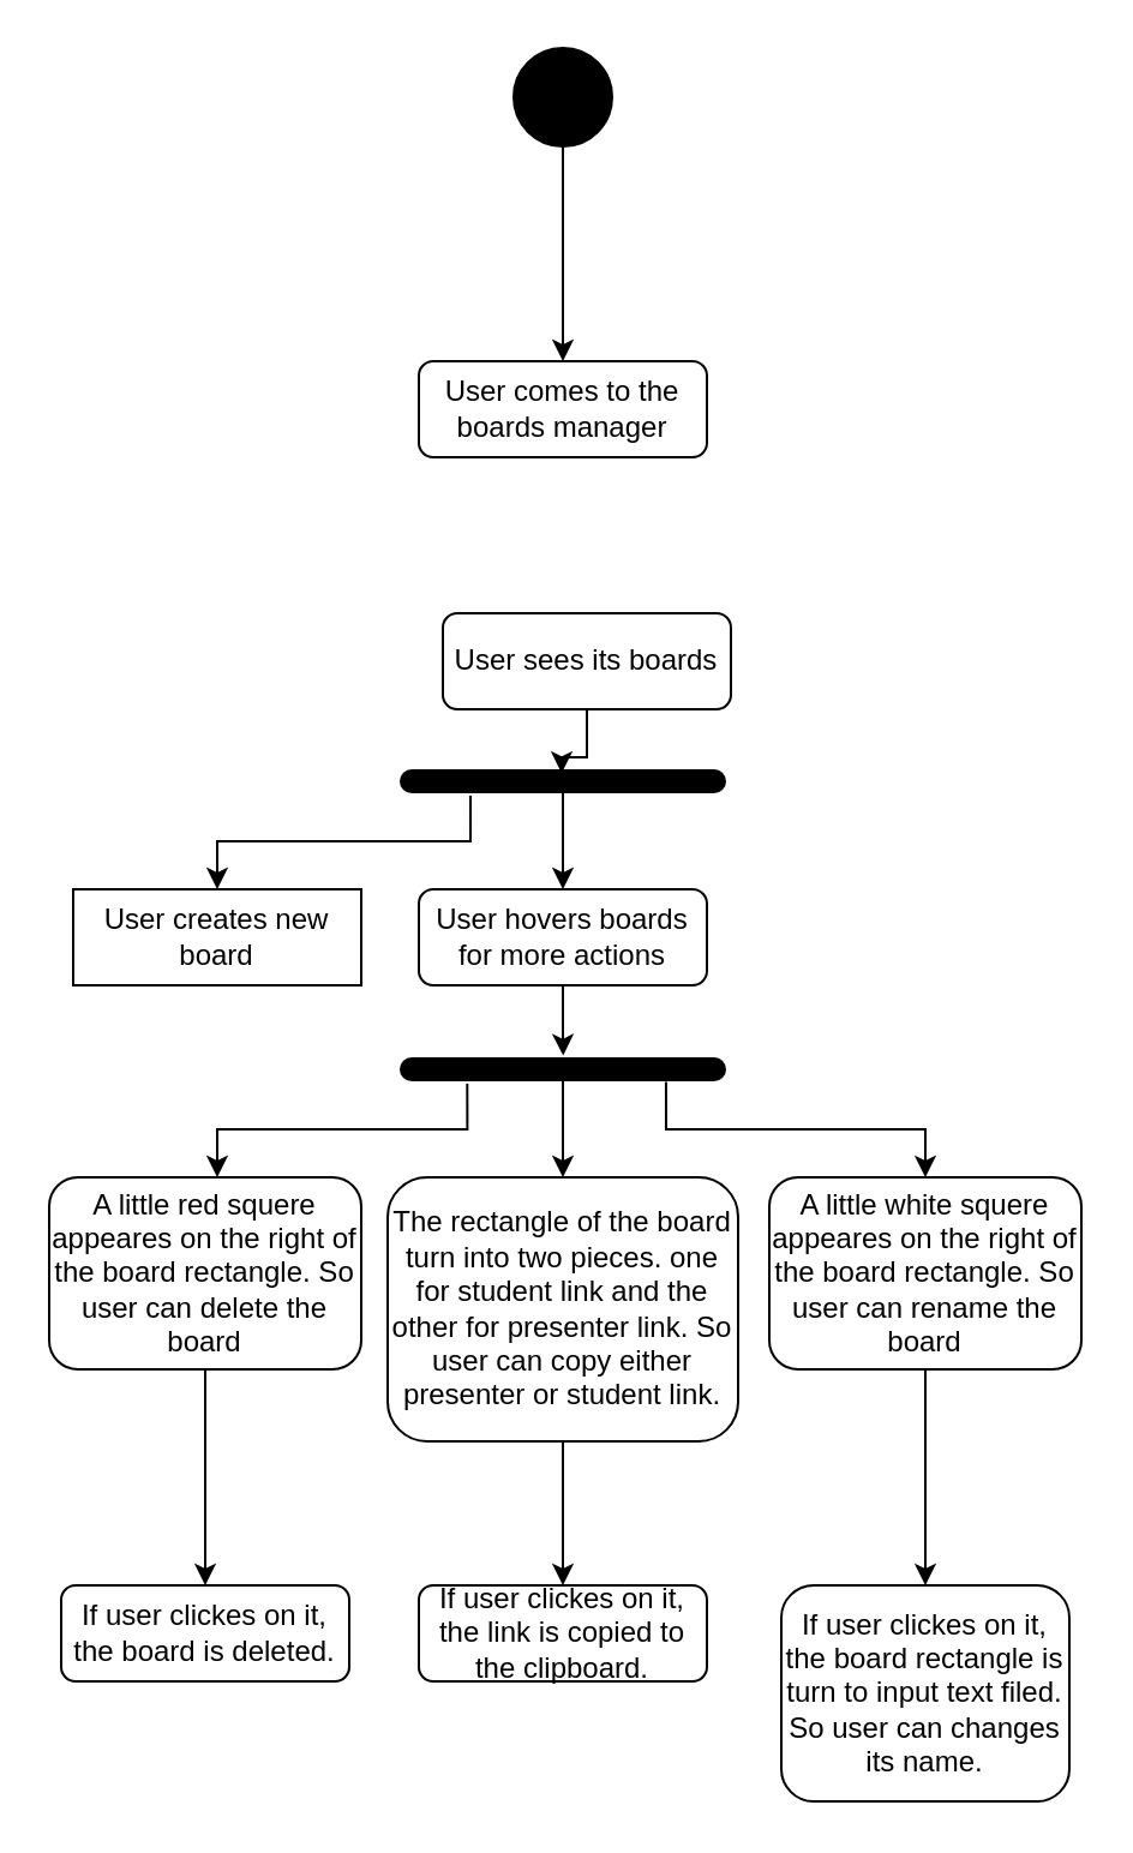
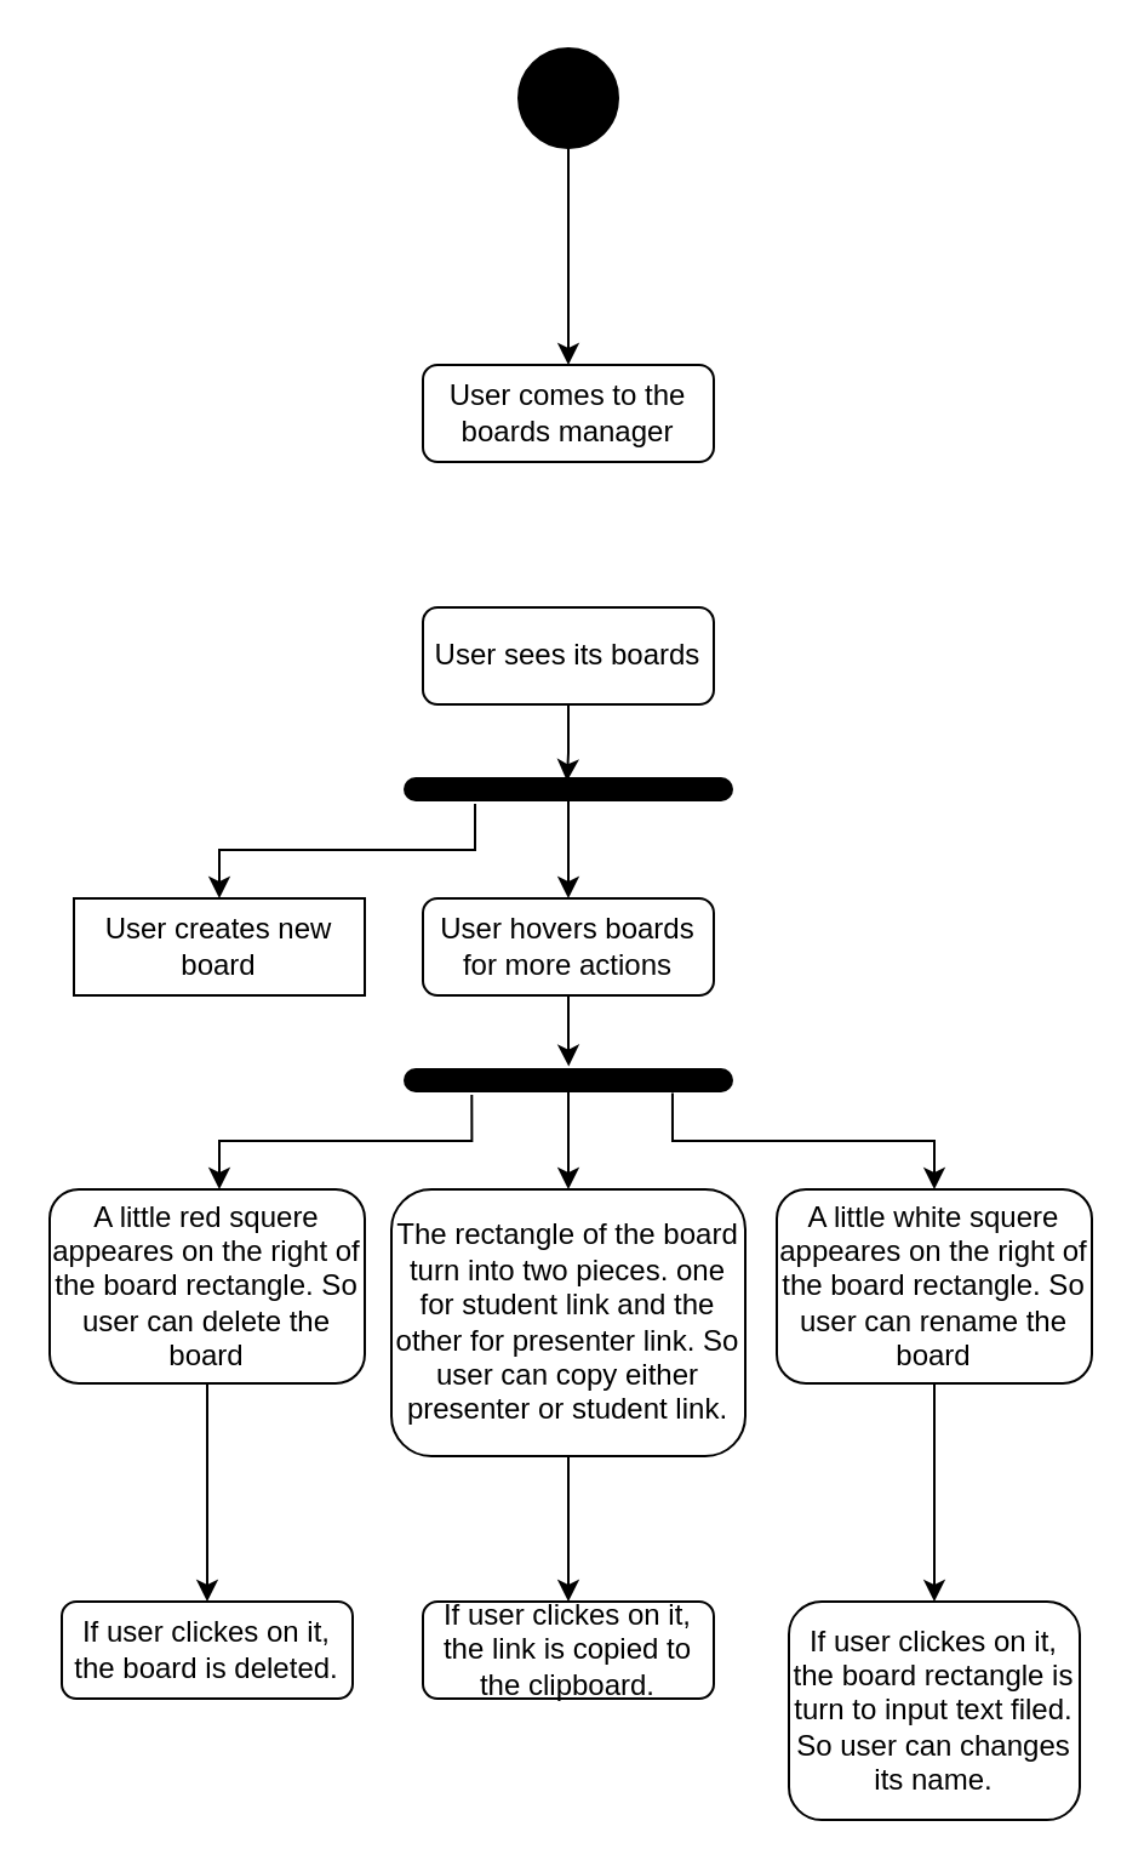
  <mxCell id="0" />
  <mxCell id="1" parent="0" />
  <mxCell id="2" value="User comes to the boards manager" style="rounded=1;whiteSpace=wrap;html=1;fontSize=12;glass=0;strokeWidth=1;shadow=0;" parent="1" vertex="1"><mxGeometry x="174" y="150" width="120" height="40" as="geometry" /></mxCell>
  <mxCell id="3" style="edgeStyle=orthogonalEdgeStyle;rounded=0;orthogonalLoop=1;jettySize=auto;html=1;entryX=0.5;entryY=0;entryDx=0;entryDy=0;" edge="1" parent="1" source="4" target="2"><mxGeometry relative="1" as="geometry" /></mxCell>
  <mxCell id="4" value="" style="shape=ellipse;html=1;fillColor=#000000;strokeWidth=2;verticalLabelPosition=bottom;verticalAlignment=top;perimeter=ellipsePerimeter;" vertex="1" parent="1"><mxGeometry x="214" y="20" width="40" height="40" as="geometry" /></mxCell>
  <mxCell id="5" style="edgeStyle=orthogonalEdgeStyle;rounded=0;orthogonalLoop=1;jettySize=auto;html=1;entryX=0.162;entryY=0.504;entryDx=0;entryDy=0;entryPerimeter=0;" edge="1" parent="1" source="6" target="8"><mxGeometry relative="1" as="geometry" /></mxCell>
- <mxCell id="6" value="User sees its boards" style="rounded=1;whiteSpace=wrap;html=1;fontSize=12;glass=0;strokeWidth=1;shadow=0;" vertex="1" parent="1"><mxGeometry x="184" y="255" width="120" height="40" as="geometry" /></mxCell>
+ <mxCell id="6" value="User sees its boards" style="rounded=1;whiteSpace=wrap;html=1;fontSize=12;glass=0;strokeWidth=1;shadow=0;" vertex="1" parent="1"><mxGeometry x="174" y="250" width="120" height="40" as="geometry" /></mxCell>
  <mxCell id="7" style="edgeStyle=orthogonalEdgeStyle;rounded=0;orthogonalLoop=1;jettySize=auto;html=1;entryX=0.5;entryY=0;entryDx=0;entryDy=0;" edge="1" parent="1" source="8" target="12"><mxGeometry relative="1" as="geometry" /></mxCell>
  <mxCell id="8" value="" style="html=1;points=[];perimeter=orthogonalPerimeter;fillColor=#000000;strokeColor=none;direction=south;rounded=1;arcSize=50;strokeWidth=1;" vertex="1" parent="1"><mxGeometry x="166" y="320" width="136" height="10" as="geometry" /></mxCell>
  <mxCell id="9" style="edgeStyle=orthogonalEdgeStyle;rounded=0;orthogonalLoop=1;jettySize=auto;html=1;entryX=1.097;entryY=0.783;entryDx=0;entryDy=0;entryPerimeter=0;endArrow=none;endFill=0;startArrow=classic;startFill=1;" edge="1" parent="1" source="10" target="8"><mxGeometry relative="1" as="geometry"><Array as="points"><mxPoint x="90" y="350" /><mxPoint x="195" y="350" /></Array></mxGeometry></mxCell>
  <mxCell id="10" value="User creates new board" style="whiteSpace=wrap;html=1;fontSize=12;glass=0;strokeWidth=1;shadow=0;rounded=0;" vertex="1" parent="1"><mxGeometry x="30" y="370" width="120" height="40" as="geometry" /></mxCell>
  <mxCell id="11" style="edgeStyle=orthogonalEdgeStyle;rounded=0;orthogonalLoop=1;jettySize=auto;html=1;entryX=-0.072;entryY=0.499;entryDx=0;entryDy=0;entryPerimeter=0;startArrow=none;startFill=0;endArrow=classic;endFill=1;" edge="1" parent="1" source="12" target="16"><mxGeometry relative="1" as="geometry" /></mxCell>
  <mxCell id="12" value="User hovers boards for more actions" style="rounded=1;whiteSpace=wrap;html=1;fontSize=12;glass=0;strokeWidth=1;shadow=0;" vertex="1" parent="1"><mxGeometry x="174" y="370" width="120" height="40" as="geometry" /></mxCell>
  <mxCell id="13" style="edgeStyle=orthogonalEdgeStyle;rounded=0;orthogonalLoop=1;jettySize=auto;html=1;exitX=0.5;exitY=1;exitDx=0;exitDy=0;startArrow=none;startFill=0;endArrow=classic;endFill=1;" edge="1" parent="1" source="14" target="21"><mxGeometry relative="1" as="geometry" /></mxCell>
  <mxCell id="14" value="The rectangle of the board turn into two pieces. one for student link and the other for presenter link. So user can copy either presenter or student link." style="rounded=1;whiteSpace=wrap;html=1;fontSize=12;glass=0;strokeWidth=1;shadow=0;" vertex="1" parent="1"><mxGeometry x="161" y="490" width="146" height="110" as="geometry" /></mxCell>
  <mxCell id="15" style="edgeStyle=orthogonalEdgeStyle;rounded=0;orthogonalLoop=1;jettySize=auto;html=1;entryX=0.5;entryY=0;entryDx=0;entryDy=0;startArrow=none;startFill=0;endArrow=classic;endFill=1;" edge="1" parent="1" source="16" target="14"><mxGeometry relative="1" as="geometry" /></mxCell>
  <mxCell id="16" value="" style="html=1;points=[];perimeter=orthogonalPerimeter;fillColor=#000000;strokeColor=none;direction=south;rounded=1;arcSize=50;strokeWidth=1;" vertex="1" parent="1"><mxGeometry x="166" y="440" width="136" height="10" as="geometry" /></mxCell>
  <mxCell id="17" style="edgeStyle=orthogonalEdgeStyle;rounded=0;orthogonalLoop=1;jettySize=auto;html=1;entryX=1.1;entryY=0.793;entryDx=0;entryDy=0;entryPerimeter=0;startArrow=classic;startFill=1;endArrow=none;endFill=0;" edge="1" parent="1" source="19" target="16"><mxGeometry relative="1" as="geometry"><Array as="points"><mxPoint x="90" y="470" /><mxPoint x="194" y="470" /></Array></mxGeometry></mxCell>
  <mxCell id="18" style="edgeStyle=orthogonalEdgeStyle;rounded=0;orthogonalLoop=1;jettySize=auto;html=1;entryX=0.5;entryY=0;entryDx=0;entryDy=0;startArrow=none;startFill=0;endArrow=classic;endFill=1;" edge="1" parent="1" source="19" target="20"><mxGeometry relative="1" as="geometry" /></mxCell>
  <mxCell id="19" value="A little red squere appeares on the right of the board rectangle. So user can delete the board" style="rounded=1;whiteSpace=wrap;html=1;fontSize=12;glass=0;strokeWidth=1;shadow=0;" vertex="1" parent="1"><mxGeometry x="20" y="490" width="130" height="80" as="geometry" /></mxCell>
  <mxCell id="20" value="If user clickes on it, the board is deleted." style="rounded=1;whiteSpace=wrap;html=1;fontSize=12;glass=0;strokeWidth=1;shadow=0;" vertex="1" parent="1"><mxGeometry x="25" y="660" width="120" height="40" as="geometry" /></mxCell>
  <mxCell id="21" value="If user clickes on it, the link is copied to the clipboard." style="rounded=1;whiteSpace=wrap;html=1;fontSize=12;glass=0;strokeWidth=1;shadow=0;" vertex="1" parent="1"><mxGeometry x="174" y="660" width="120" height="40" as="geometry" /></mxCell>
  <mxCell id="22" style="edgeStyle=orthogonalEdgeStyle;rounded=0;orthogonalLoop=1;jettySize=auto;html=1;entryX=1.031;entryY=0.184;entryDx=0;entryDy=0;entryPerimeter=0;startArrow=classic;startFill=1;endArrow=none;endFill=0;" edge="1" parent="1" source="24" target="16"><mxGeometry relative="1" as="geometry"><Array as="points"><mxPoint x="385" y="470" /><mxPoint x="277" y="470" /></Array></mxGeometry></mxCell>
  <mxCell id="23" style="edgeStyle=orthogonalEdgeStyle;rounded=0;orthogonalLoop=1;jettySize=auto;html=1;entryX=0.5;entryY=0;entryDx=0;entryDy=0;startArrow=none;startFill=0;endArrow=classic;endFill=1;" edge="1" parent="1" source="24" target="25"><mxGeometry relative="1" as="geometry" /></mxCell>
  <mxCell id="24" value="A little white squere appeares on the right of the board rectangle. So user can rename the board" style="rounded=1;whiteSpace=wrap;html=1;fontSize=12;glass=0;strokeWidth=1;shadow=0;" vertex="1" parent="1"><mxGeometry x="320" y="490" width="130" height="80" as="geometry" /></mxCell>
  <mxCell id="25" value="If user clickes on it, the board rectangle is turn to input text filed. So user can changes its name." style="rounded=1;whiteSpace=wrap;html=1;fontSize=12;glass=0;strokeWidth=1;shadow=0;" vertex="1" parent="1"><mxGeometry x="325" y="660" width="120" height="90" as="geometry" /></mxCell>
